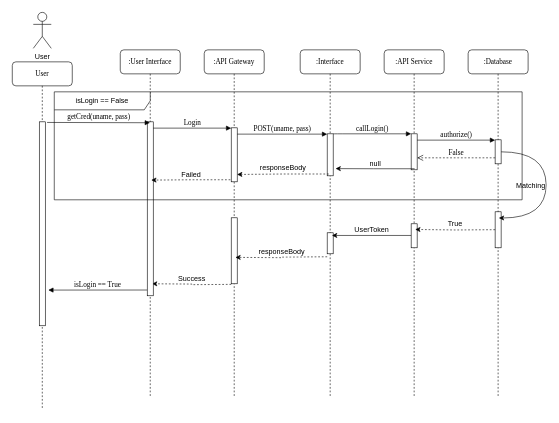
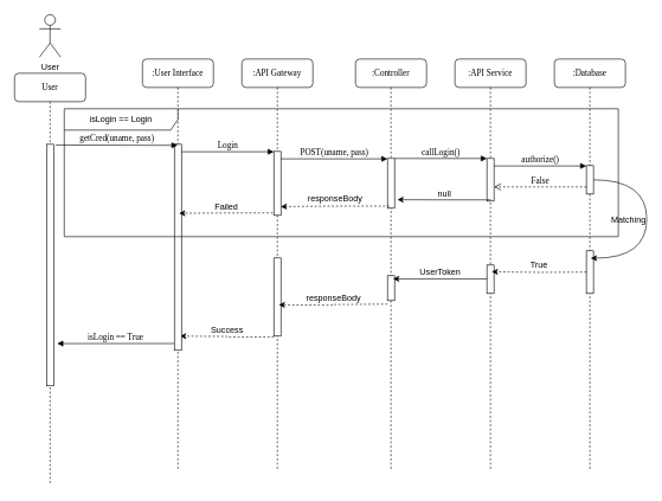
  <mxCell id="0" />
  <mxCell id="1" parent="0" />
  <mxCell id="2" value=":API Gateway" style="shape=umlLifeline;perimeter=lifelinePerimeter;whiteSpace=wrap;html=1;container=1;collapsible=0;recursiveResize=0;outlineConnect=0;rounded=1;shadow=0;comic=0;labelBackgroundColor=none;strokeWidth=1;fontFamily=Verdana;fontSize=12;align=center;" parent="1" vertex="1"><mxGeometry x="340" y="82.5" width="100" height="580" as="geometry" /></mxCell>
  <mxCell id="3" value="" style="html=1;points=[];perimeter=orthogonalPerimeter;rounded=0;shadow=0;comic=0;labelBackgroundColor=none;strokeWidth=1;fontFamily=Verdana;fontSize=12;align=center;" parent="2" vertex="1"><mxGeometry x="45" y="130" width="10" height="90" as="geometry" /></mxCell>
  <mxCell id="4" value="" style="html=1;points=[];perimeter=orthogonalPerimeter;rounded=0;shadow=0;comic=0;labelBackgroundColor=none;strokeWidth=1;fontFamily=Verdana;fontSize=12;align=center;" vertex="1" parent="2"><mxGeometry x="45" y="280" width="10" height="110" as="geometry" /></mxCell>
  <mxCell id="5" value="Success" style="edgeStyle=orthogonalEdgeStyle;rounded=0;orthogonalLoop=1;jettySize=auto;html=1;fontSize=12;labelPosition=center;verticalLabelPosition=top;align=center;verticalAlign=bottom;dashed=1;exitX=-0.14;exitY=0.962;exitDx=0;exitDy=0;exitPerimeter=0;entryX=0.74;entryY=0.228;entryDx=0;entryDy=0;entryPerimeter=0;" edge="1" parent="2"><mxGeometry relative="1" as="geometry"><mxPoint x="45" y="391" as="sourcePoint" /><mxPoint x="-87" y="390" as="targetPoint" /></mxGeometry></mxCell>
- <mxCell id="6" value=":Interface" style="shape=umlLifeline;perimeter=lifelinePerimeter;whiteSpace=wrap;html=1;container=1;collapsible=0;recursiveResize=0;outlineConnect=0;rounded=1;shadow=0;comic=0;labelBackgroundColor=none;strokeWidth=1;fontFamily=Verdana;fontSize=12;align=center;" parent="1" vertex="1"><mxGeometry x="500" y="82.5" width="100" height="580" as="geometry" /></mxCell>
+ <mxCell id="6" value=":Controller" style="shape=umlLifeline;perimeter=lifelinePerimeter;whiteSpace=wrap;html=1;container=1;collapsible=0;recursiveResize=0;outlineConnect=0;rounded=1;shadow=0;comic=0;labelBackgroundColor=none;strokeWidth=1;fontFamily=Verdana;fontSize=12;align=center;" parent="1" vertex="1"><mxGeometry x="500" y="82.5" width="100" height="580" as="geometry" /></mxCell>
  <mxCell id="7" value="" style="html=1;points=[];perimeter=orthogonalPerimeter;rounded=0;shadow=0;comic=0;labelBackgroundColor=none;strokeWidth=1;fontFamily=Verdana;fontSize=12;align=center;" parent="6" vertex="1"><mxGeometry x="45" y="140" width="10" height="70" as="geometry" /></mxCell>
  <mxCell id="8" value="" style="html=1;points=[];perimeter=orthogonalPerimeter;rounded=0;shadow=0;comic=0;labelBackgroundColor=none;strokeWidth=1;fontFamily=Verdana;fontSize=12;align=center;" vertex="1" parent="6"><mxGeometry x="45" y="305" width="10" height="35" as="geometry" /></mxCell>
  <mxCell id="9" value="responseBody" style="edgeStyle=orthogonalEdgeStyle;rounded=0;orthogonalLoop=1;jettySize=auto;html=1;entryX=0.98;entryY=0.864;entryDx=0;entryDy=0;entryPerimeter=0;fontSize=12;labelPosition=center;verticalLabelPosition=top;align=center;verticalAlign=bottom;dashed=1;exitX=0.26;exitY=0.957;exitDx=0;exitDy=0;exitPerimeter=0;" edge="1" parent="6"><mxGeometry relative="1" as="geometry"><mxPoint x="45" y="345" as="sourcePoint" /><mxPoint x="-108" y="346" as="targetPoint" /></mxGeometry></mxCell>
  <mxCell id="10" value=":API Service" style="shape=umlLifeline;perimeter=lifelinePerimeter;whiteSpace=wrap;html=1;container=1;collapsible=0;recursiveResize=0;outlineConnect=0;rounded=1;shadow=0;comic=0;labelBackgroundColor=none;strokeWidth=1;fontFamily=Verdana;fontSize=12;align=center;" parent="1" vertex="1"><mxGeometry x="640" y="82.5" width="100" height="580" as="geometry" /></mxCell>
  <mxCell id="11" value="" style="html=1;points=[];perimeter=orthogonalPerimeter;rounded=0;shadow=0;comic=0;labelBackgroundColor=none;strokeWidth=1;fontFamily=Verdana;fontSize=12;align=center;" parent="10" vertex="1"><mxGeometry x="45" y="290" width="10" height="40" as="geometry" /></mxCell>
  <mxCell id="12" value="UserToken" style="edgeStyle=orthogonalEdgeStyle;rounded=0;orthogonalLoop=1;jettySize=auto;html=1;fontSize=12;exitX=0.58;exitY=0.97;exitDx=0;exitDy=0;exitPerimeter=0;labelPosition=center;verticalLabelPosition=top;align=center;verticalAlign=bottom;" edge="1" parent="10"><mxGeometry relative="1" as="geometry"><mxPoint x="45" y="309.44" as="sourcePoint" /><mxPoint x="-87" y="309.44" as="targetPoint" /></mxGeometry></mxCell>
  <mxCell id="13" value=":Database" style="shape=umlLifeline;perimeter=lifelinePerimeter;whiteSpace=wrap;html=1;container=1;collapsible=0;recursiveResize=0;outlineConnect=0;rounded=1;shadow=0;comic=0;labelBackgroundColor=none;strokeWidth=1;fontFamily=Verdana;fontSize=12;align=center;" parent="1" vertex="1"><mxGeometry x="780" y="82.5" width="100" height="580" as="geometry" /></mxCell>
  <mxCell id="14" value="" style="html=1;points=[];perimeter=orthogonalPerimeter;rounded=0;shadow=0;comic=0;labelBackgroundColor=none;strokeWidth=1;fontFamily=Verdana;fontSize=12;align=center;" vertex="1" parent="13"><mxGeometry x="45" y="270" width="10" height="60" as="geometry" /></mxCell>
  <mxCell id="15" value="True" style="edgeStyle=orthogonalEdgeStyle;rounded=0;orthogonalLoop=1;jettySize=auto;html=1;exitX=0.02;exitY=0.94;exitDx=0;exitDy=0;exitPerimeter=0;labelPosition=center;verticalLabelPosition=top;align=center;verticalAlign=bottom;fontSize=12;dashed=1;" edge="1" parent="13"><mxGeometry relative="1" as="geometry"><mxPoint x="45.0" y="299.84" as="sourcePoint" /><mxPoint x="-88.2" y="299.44" as="targetPoint" /></mxGeometry></mxCell>
  <mxCell id="16" value=":User Interface" style="shape=umlLifeline;perimeter=lifelinePerimeter;whiteSpace=wrap;html=1;container=1;collapsible=0;recursiveResize=0;outlineConnect=0;rounded=1;shadow=0;comic=0;labelBackgroundColor=none;strokeWidth=1;fontFamily=Verdana;fontSize=12;align=center;" parent="1" vertex="1"><mxGeometry x="200" y="82.5" width="100" height="580" as="geometry" /></mxCell>
  <mxCell id="17" value="" style="html=1;points=[];perimeter=orthogonalPerimeter;rounded=0;shadow=0;comic=0;labelBackgroundColor=none;strokeWidth=1;fontFamily=Verdana;fontSize=12;align=center;" parent="16" vertex="1"><mxGeometry x="45" y="120" width="10" height="290" as="geometry" /></mxCell>
  <mxCell id="18" value="" style="html=1;points=[];perimeter=orthogonalPerimeter;rounded=0;shadow=0;comic=0;labelBackgroundColor=none;strokeWidth=1;fontFamily=Verdana;fontSize=12;align=center;" parent="1" vertex="1"><mxGeometry x="685" y="222.5" width="10" height="60" as="geometry" /></mxCell>
  <mxCell id="19" value="callLogin()" style="html=1;verticalAlign=bottom;endArrow=block;labelBackgroundColor=none;fontFamily=Verdana;fontSize=12;edgeStyle=elbowEdgeStyle;elbow=vertical;" parent="1" source="7" target="18" edge="1"><mxGeometry relative="1" as="geometry"><mxPoint x="610" y="222.5" as="sourcePoint" /><Array as="points"><mxPoint x="560" y="222.5" /></Array></mxGeometry></mxCell>
  <mxCell id="20" value="Matching" style="edgeStyle=orthogonalEdgeStyle;rounded=0;orthogonalLoop=1;jettySize=auto;html=1;curved=1;fontSize=12;labelPosition=left;verticalLabelPosition=middle;align=right;verticalAlign=middle;entryX=0.622;entryY=0.172;entryDx=0;entryDy=0;entryPerimeter=0;" edge="1" parent="1" source="21" target="14"><mxGeometry relative="1" as="geometry"><mxPoint x="750" y="442.5" as="targetPoint" /><Array as="points"><mxPoint x="910" y="252.5" /><mxPoint x="910" y="362.5" /></Array></mxGeometry></mxCell>
  <mxCell id="21" value="" style="html=1;points=[];perimeter=orthogonalPerimeter;rounded=0;shadow=0;comic=0;labelBackgroundColor=none;strokeWidth=1;fontFamily=Verdana;fontSize=12;align=center;" parent="1" vertex="1"><mxGeometry x="825" y="232.5" width="10" height="40" as="geometry" /></mxCell>
  <mxCell id="22" value="authorize()" style="html=1;verticalAlign=bottom;endArrow=block;entryX=0;entryY=0;labelBackgroundColor=none;fontFamily=Verdana;fontSize=12;edgeStyle=elbowEdgeStyle;elbow=vertical;" parent="1" source="18" target="21" edge="1"><mxGeometry relative="1" as="geometry"><mxPoint x="750" y="232.5" as="sourcePoint" /></mxGeometry></mxCell>
  <mxCell id="23" value="False" style="html=1;verticalAlign=bottom;endArrow=open;dashed=1;endSize=8;labelBackgroundColor=none;fontFamily=Verdana;fontSize=12;edgeStyle=elbowEdgeStyle;elbow=horizontal;" parent="1" source="21" target="18" edge="1"><mxGeometry relative="1" as="geometry"><mxPoint x="750" y="308.5" as="targetPoint" /><Array as="points"><mxPoint x="770" y="262.5" /><mxPoint x="800" y="262.5" /></Array></mxGeometry></mxCell>
  <mxCell id="24" value="Login" style="html=1;verticalAlign=bottom;endArrow=block;entryX=0;entryY=0;labelBackgroundColor=none;fontFamily=Verdana;fontSize=12;edgeStyle=elbowEdgeStyle;elbow=vertical;" parent="1" source="17" target="3" edge="1"><mxGeometry relative="1" as="geometry"><mxPoint x="320" y="192.5" as="sourcePoint" /></mxGeometry></mxCell>
  <mxCell id="25" value="POST(uname, pass)" style="html=1;verticalAlign=bottom;endArrow=block;entryX=0;entryY=0;labelBackgroundColor=none;fontFamily=Verdana;fontSize=12;edgeStyle=elbowEdgeStyle;elbow=vertical;" parent="1" source="3" target="7" edge="1"><mxGeometry relative="1" as="geometry"><mxPoint x="470" y="202.5" as="sourcePoint" /></mxGeometry></mxCell>
  <mxCell id="26" value="User" style="shape=umlLifeline;perimeter=lifelinePerimeter;whiteSpace=wrap;html=1;container=1;collapsible=0;recursiveResize=0;outlineConnect=0;rounded=1;shadow=0;comic=0;labelBackgroundColor=none;strokeWidth=1;fontFamily=Verdana;fontSize=12;align=center;" vertex="1" parent="1"><mxGeometry x="20" y="102.5" width="100" height="580" as="geometry" /></mxCell>
  <mxCell id="27" value="" style="html=1;points=[];perimeter=orthogonalPerimeter;rounded=0;shadow=0;comic=0;labelBackgroundColor=none;strokeWidth=1;fontFamily=Verdana;fontSize=12;align=center;" vertex="1" parent="26"><mxGeometry x="45" y="100" width="10" height="340" as="geometry" /></mxCell>
  <mxCell id="28" value="User" style="shape=umlActor;verticalLabelPosition=bottom;verticalAlign=top;html=1;outlineConnect=0;" vertex="1" parent="1"><mxGeometry x="55" y="20" width="30" height="60" as="geometry" /></mxCell>
  <mxCell id="29" value="getCred(uname, pass)" style="html=1;verticalAlign=bottom;endArrow=block;labelBackgroundColor=none;fontFamily=Verdana;fontSize=12;edgeStyle=elbowEdgeStyle;elbow=vertical;exitX=1.3;exitY=0.003;exitDx=0;exitDy=0;exitPerimeter=0;" edge="1" parent="1" source="27" target="16"><mxGeometry relative="1" as="geometry"><mxPoint x="85" y="202.5" as="sourcePoint" /><mxPoint x="215" y="202.5" as="targetPoint" /></mxGeometry></mxCell>
  <mxCell id="30" value="null" style="edgeStyle=orthogonalEdgeStyle;rounded=0;orthogonalLoop=1;jettySize=auto;html=1;fontSize=12;exitX=0.58;exitY=0.97;exitDx=0;exitDy=0;exitPerimeter=0;labelPosition=center;verticalLabelPosition=top;align=center;verticalAlign=bottom;" edge="1" parent="1" source="18"><mxGeometry relative="1" as="geometry"><mxPoint x="680" y="252.5" as="sourcePoint" /><mxPoint x="559" y="280.5" as="targetPoint" /></mxGeometry></mxCell>
  <mxCell id="31" value="responseBody" style="edgeStyle=orthogonalEdgeStyle;rounded=0;orthogonalLoop=1;jettySize=auto;html=1;entryX=0.98;entryY=0.864;entryDx=0;entryDy=0;entryPerimeter=0;fontSize=12;labelPosition=center;verticalLabelPosition=top;align=center;verticalAlign=bottom;dashed=1;exitX=0.26;exitY=0.957;exitDx=0;exitDy=0;exitPerimeter=0;" edge="1" parent="1" source="7" target="3"><mxGeometry relative="1" as="geometry" /></mxCell>
  <mxCell id="32" value="Failed" style="edgeStyle=orthogonalEdgeStyle;rounded=0;orthogonalLoop=1;jettySize=auto;html=1;fontSize=12;labelPosition=center;verticalLabelPosition=top;align=center;verticalAlign=bottom;dashed=1;exitX=-0.14;exitY=0.962;exitDx=0;exitDy=0;exitPerimeter=0;entryX=0.667;entryY=0.335;entryDx=0;entryDy=0;entryPerimeter=0;" edge="1" parent="1" source="3" target="17"><mxGeometry relative="1" as="geometry"><mxPoint x="393" y="299.5" as="sourcePoint" /><mxPoint x="250" y="302.5" as="targetPoint" /></mxGeometry></mxCell>
- <mxCell id="33" value="isLogin == False" style="shape=umlFrame;whiteSpace=wrap;html=1;pointerEvents=0;recursiveResize=0;container=1;collapsible=0;width=160;" vertex="1" parent="1"><mxGeometry x="90" y="152.5" width="780" height="180" as="geometry" /></mxCell>
+ <mxCell id="33" value="isLogin == Login" style="shape=umlFrame;whiteSpace=wrap;html=1;pointerEvents=0;recursiveResize=0;container=1;collapsible=0;width=160;" vertex="1" parent="1"><mxGeometry x="90" y="152.5" width="780" height="180" as="geometry" /></mxCell>
  <mxCell id="34" value="isLogin == True" style="html=1;verticalAlign=bottom;endArrow=block;labelBackgroundColor=none;fontFamily=Verdana;fontSize=12;edgeStyle=elbowEdgeStyle;elbow=vertical;" edge="1" parent="1"><mxGeometry relative="1" as="geometry"><mxPoint x="244.72" y="482.922" as="sourcePoint" /><mxPoint x="80" y="482.5" as="targetPoint" /></mxGeometry></mxCell>
